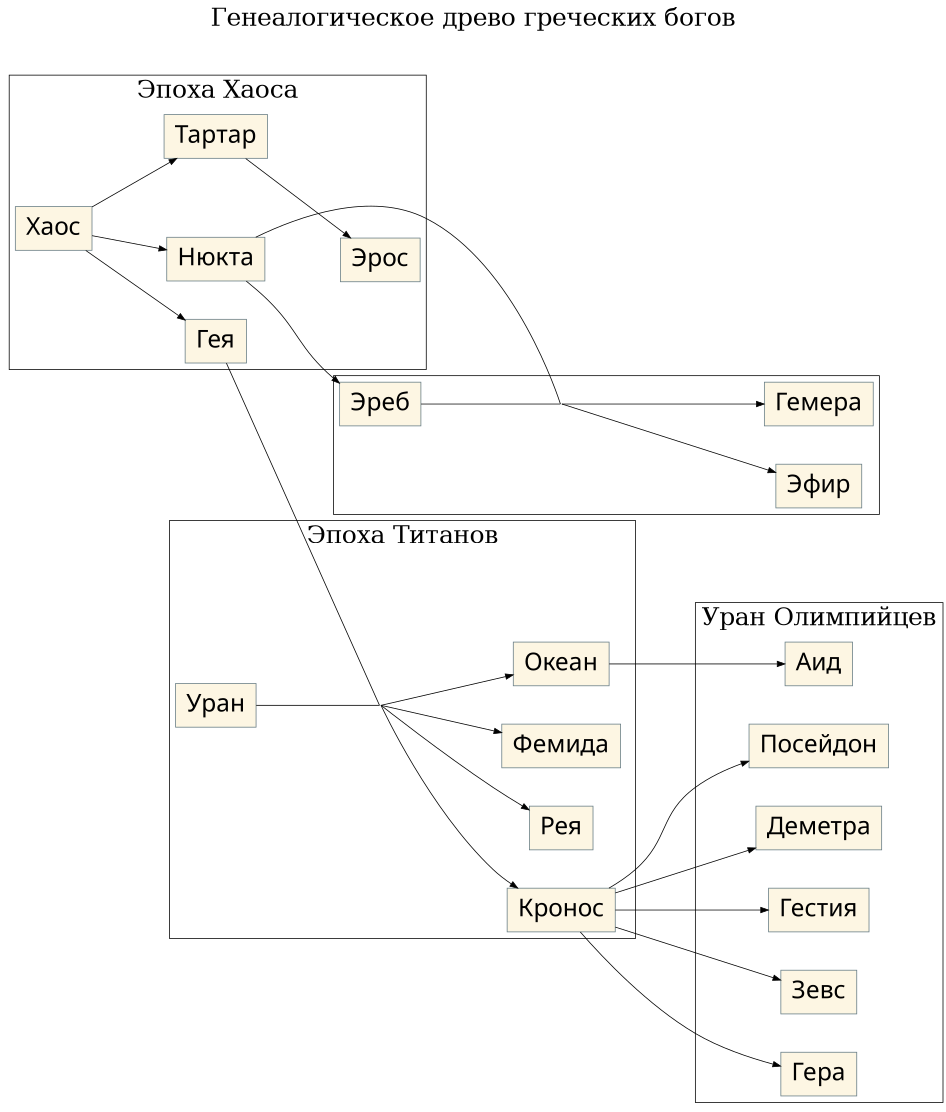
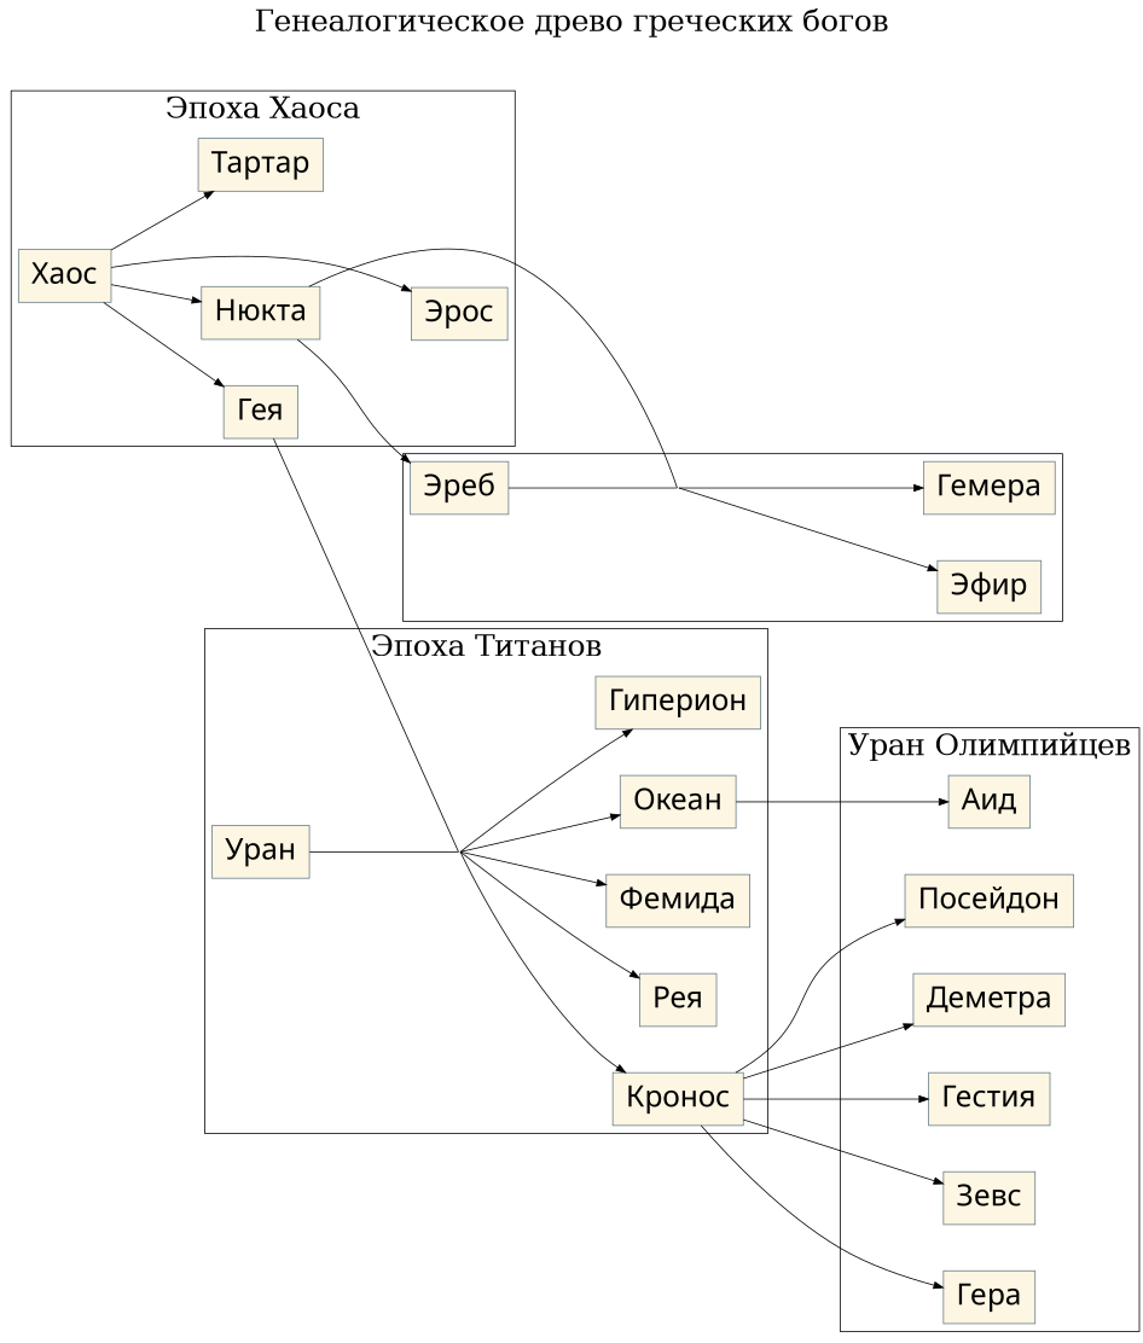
  digraph {
    fontsize=32
    label="Генеалогическое древо греческих богов"
    labelloc=t
    nodesep=0.7
    rankdir=LR
    ranksep=1.3
    node [color="#657b83" fillcolor="#fdf6e3" fontname=Tahoma fontsize=32 margin="0.2,0.15" shape=box style=filled]
    n1 [label="Хаос"]
    n2 [label="Гея"]
    n3 [label="Тартар"]
    n4 [label="Эрос"]
    n5 [label="Нюкта"]
    n6 [label="Эреб"]
    Nyx_Erebus [shape=point width=0]
    n8 [label="Эфир"]
    n9 [label="Гемера"]
    Gaia_Uranus [shape=point width=0]
    n11 [label="Уран"]
    n12 [label="Океан"]
+   n13 [label="Гиперион"]
    n14 [label="Кронос"]
    n15 [label="Рея"]
    n16 [label="Фемида"]
    n17 [label="Зевс"]
    n18 [label="Гера"]
    n19 [label="Посейдон"]
    n20 [label="Аид"]
    n21 [label="Деметра"]
    n22 [label="Гестия"]
    subgraph cluster_1 {
      color="#fff"
      fillcolor="#fdf6e3"
      label="Эпоха Хаоса"
      style=solid
      n1
      n2
      n3
      n4
      n5
    }
    subgraph cluster_2 {
      color="#fff"
      fillcolor="#e0f7fa"
      label=""
      style=solid
      n6
      Nyx_Erebus
      n8
      n9
    }
    subgraph cluster_3 {
      color="#fff"
      fillcolor="#e0f7fa"
      label="Эпоха Титанов"
      style=solid
      Gaia_Uranus
      n11
      n12
+     n13
      n14
      n15
      n16
    }
    subgraph cluster_4 {
      color="#fff"
      fillcolor="#fff3e0"
      label="Уран Олимпийцев"
      style=solid
      n17
      n18
      n19
      n20
      n21
      n22
    }
    n1 -> n2
    n1 -> n3
-   n3 -> n4
+   n1 -> n4
    n1 -> n5
    n2 -> Gaia_Uranus [dir=none]
    n5 -> n6
    n5 -> Nyx_Erebus [dir=none]
    n6 -> Nyx_Erebus [dir=none]
    Nyx_Erebus -> n8
    Nyx_Erebus -> n9
    Gaia_Uranus -> n12
+   Gaia_Uranus -> n13
    Gaia_Uranus -> n14
    Gaia_Uranus -> n15
    Gaia_Uranus -> n16
    n11 -> Gaia_Uranus [dir=none]
    n12 -> n20
    n14 -> n17
    n14 -> n18
    n14 -> n19
    n14 -> n21
    n14 -> n22
  }
